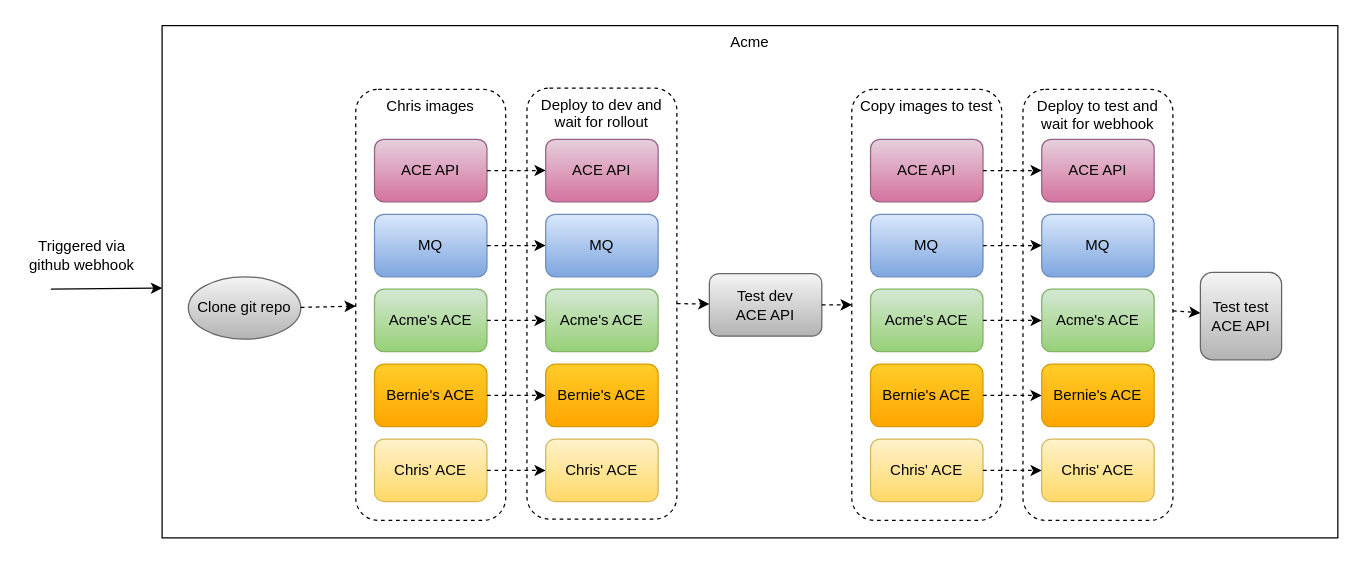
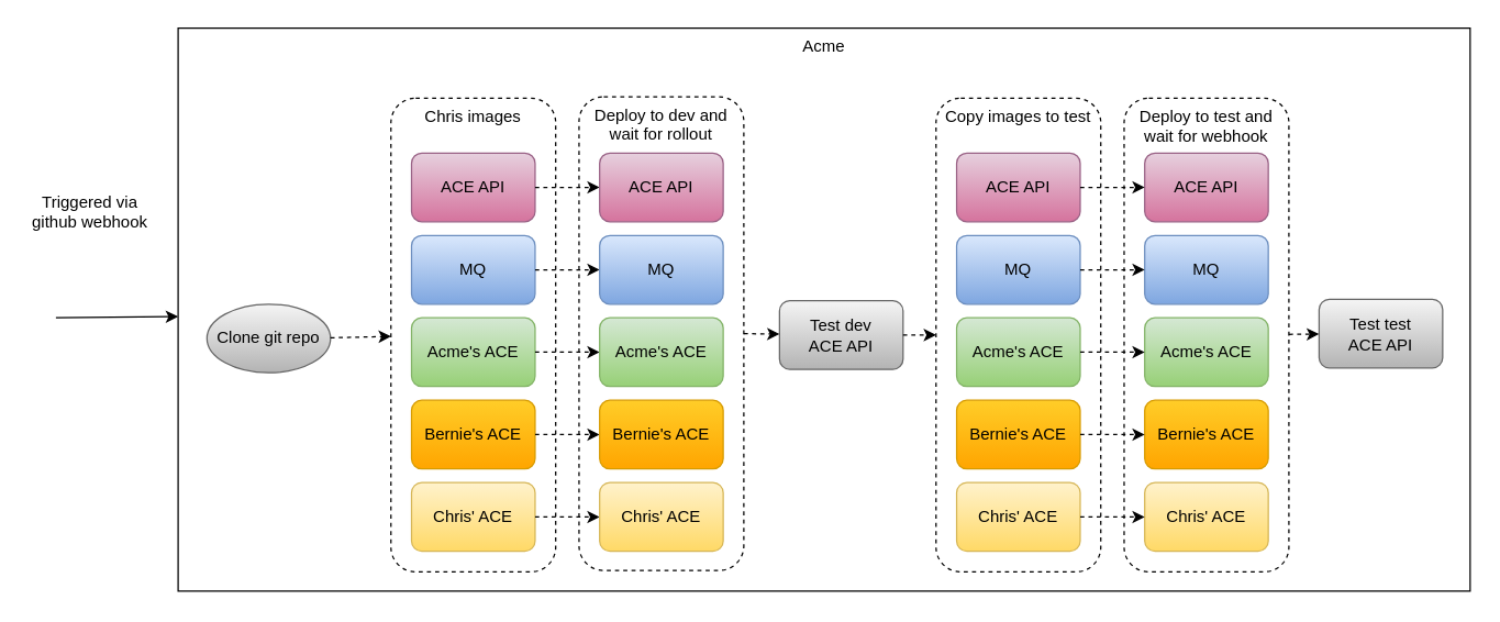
  <mxCell id="0" />
  <mxCell id="1" parent="0" />
  <mxCell id="2" value="Acme" style="rounded=0;whiteSpace=wrap;html=1;verticalAlign=top;" parent="1" vertex="1"><mxGeometry x="129" y="20" width="941" height="410" as="geometry" /></mxCell>
  <mxCell id="3" value="Deploy to dev and wait for rollout" style="rounded=1;whiteSpace=wrap;html=1;verticalAlign=top;dashed=1;" parent="1" vertex="1"><mxGeometry x="421" y="70" width="120" height="345" as="geometry" /></mxCell>
  <mxCell id="4" value="" style="endArrow=classic;html=1;" parent="1" target="2" edge="1"><mxGeometry width="50" height="50" relative="1" as="geometry"><mxPoint x="40" y="231" as="sourcePoint" /><mxPoint x="210" y="-94" as="targetPoint" /></mxGeometry></mxCell>
- <mxCell id="5" value="Triggered via github webhook" style="text;html=1;strokeColor=none;fillColor=none;align=center;verticalAlign=middle;whiteSpace=wrap;rounded=0;" parent="1" vertex="1"><mxGeometry y="193.5" width="90" height="20" as="geometry" x="20" /></mxCell>
+ <mxCell id="5" value="Triggered via github webhook" style="text;html=1;strokeColor=none;fillColor=none;align=center;verticalAlign=middle;whiteSpace=wrap;rounded=0;" parent="1" vertex="1"><mxGeometry x="20" y="143.5" width="90" height="20" as="geometry" /></mxCell>
  <mxCell id="6" value="Chris images" style="rounded=1;whiteSpace=wrap;html=1;horizontal=1;verticalAlign=top;dashed=1;" parent="1" vertex="1"><mxGeometry x="284" y="71" width="120" height="345" as="geometry" /></mxCell>
  <mxCell id="7" value="ACE API" style="rounded=1;whiteSpace=wrap;html=1;fillColor=#e6d0de;strokeColor=#996185;gradientColor=#d5739d;" parent="1" vertex="1"><mxGeometry x="299" y="111" width="90" height="50" as="geometry" /></mxCell>
  <mxCell id="8" value="MQ" style="rounded=1;whiteSpace=wrap;html=1;fillColor=#dae8fc;strokeColor=#6c8ebf;gradientColor=#7ea6e0;" parent="1" vertex="1"><mxGeometry x="299" y="171" width="90" height="50" as="geometry" /></mxCell>
  <mxCell id="9" value="Acme's ACE" style="rounded=1;whiteSpace=wrap;html=1;fillColor=#d5e8d4;strokeColor=#82b366;gradientColor=#97d077;" parent="1" vertex="1"><mxGeometry x="299" y="231" width="90" height="50" as="geometry" /></mxCell>
  <mxCell id="10" value="Bernie's ACE" style="rounded=1;whiteSpace=wrap;html=1;fillColor=#ffcd28;strokeColor=#d79b00;gradientColor=#ffa500;" parent="1" vertex="1"><mxGeometry x="299" y="291" width="90" height="50" as="geometry" /></mxCell>
  <mxCell id="11" value="Chris' ACE" style="rounded=1;whiteSpace=wrap;html=1;fillColor=#fff2cc;strokeColor=#d6b656;gradientColor=#ffd966;" parent="1" vertex="1"><mxGeometry x="299" y="351" width="90" height="50" as="geometry" /></mxCell>
  <mxCell id="12" style="edgeStyle=orthogonalEdgeStyle;rounded=0;orthogonalLoop=1;jettySize=auto;html=1;exitX=0.5;exitY=1;exitDx=0;exitDy=0;" parent="1" edge="1"><mxGeometry relative="1" as="geometry"><mxPoint x="542.5" y="431" as="sourcePoint" /><mxPoint x="542.5" y="431" as="targetPoint" /></mxGeometry></mxCell>
  <mxCell id="13" value="" style="endArrow=classic;html=1;dashed=1;" parent="1" source="8" target="42" edge="1"><mxGeometry width="50" height="50" relative="1" as="geometry"><mxPoint x="440" y="251" as="sourcePoint" /><mxPoint x="490" y="201" as="targetPoint" /></mxGeometry></mxCell>
  <mxCell id="14" value="" style="endArrow=classic;html=1;dashed=1;" parent="1" source="9" target="43" edge="1"><mxGeometry width="50" height="50" relative="1" as="geometry"><mxPoint x="450" y="261" as="sourcePoint" /><mxPoint x="500" y="211" as="targetPoint" /></mxGeometry></mxCell>
  <mxCell id="15" value="" style="endArrow=classic;html=1;dashed=1;" parent="1" source="10" target="44" edge="1"><mxGeometry width="50" height="50" relative="1" as="geometry"><mxPoint x="460" y="271" as="sourcePoint" /><mxPoint x="510" y="221" as="targetPoint" /></mxGeometry></mxCell>
  <mxCell id="16" value="" style="endArrow=classic;html=1;dashed=1;" parent="1" source="11" target="45" edge="1"><mxGeometry width="50" height="50" relative="1" as="geometry"><mxPoint x="470" y="281" as="sourcePoint" /><mxPoint x="520" y="231" as="targetPoint" /></mxGeometry></mxCell>
  <mxCell id="17" value="" style="endArrow=classic;html=1;dashed=1;" parent="1" source="7" target="41" edge="1"><mxGeometry width="50" height="50" relative="1" as="geometry"><mxPoint x="480" y="291" as="sourcePoint" /><mxPoint x="530" y="241" as="targetPoint" /></mxGeometry></mxCell>
  <mxCell id="18" value="Test dev&lt;br&gt;ACE API" style="rounded=1;whiteSpace=wrap;html=1;fillColor=#f5f5f5;strokeColor=#666666;gradientColor=#b3b3b3;" parent="1" vertex="1"><mxGeometry x="567" y="218.5" width="90" height="50" as="geometry" /></mxCell>
  <mxCell id="19" value="" style="group;dashed=1;strokeColor=none;" parent="1" vertex="1" connectable="0"><mxGeometry x="818" y="71" width="120" height="345" as="geometry" /></mxCell>
  <mxCell id="20" value="Deploy to test and wait for webhook" style="rounded=1;whiteSpace=wrap;html=1;verticalAlign=top;dashed=1;" parent="19" vertex="1"><mxGeometry width="120" height="345" as="geometry" /></mxCell>
  <mxCell id="21" value="ACE API" style="rounded=1;whiteSpace=wrap;html=1;fillColor=#e6d0de;strokeColor=#996185;gradientColor=#d5739d;" parent="19" vertex="1"><mxGeometry x="15" y="40" width="90" height="50" as="geometry" /></mxCell>
  <mxCell id="22" value="MQ" style="rounded=1;whiteSpace=wrap;html=1;fillColor=#dae8fc;strokeColor=#6c8ebf;gradientColor=#7ea6e0;" parent="19" vertex="1"><mxGeometry x="15" y="100" width="90" height="50" as="geometry" /></mxCell>
  <mxCell id="23" value="Acme's ACE" style="rounded=1;whiteSpace=wrap;html=1;fillColor=#d5e8d4;strokeColor=#82b366;gradientColor=#97d077;" parent="19" vertex="1"><mxGeometry x="15" y="160" width="90" height="50" as="geometry" /></mxCell>
  <mxCell id="24" value="Bernie's ACE" style="rounded=1;whiteSpace=wrap;html=1;fillColor=#ffcd28;strokeColor=#d79b00;gradientColor=#ffa500;" parent="19" vertex="1"><mxGeometry x="15" y="220" width="90" height="50" as="geometry" /></mxCell>
  <mxCell id="25" value="Chris' ACE" style="rounded=1;whiteSpace=wrap;html=1;fillColor=#fff2cc;strokeColor=#d6b656;gradientColor=#ffd966;" parent="19" vertex="1"><mxGeometry x="15" y="280" width="90" height="50" as="geometry" /></mxCell>
  <mxCell id="26" value="Copy images to test" style="rounded=1;whiteSpace=wrap;html=1;horizontal=1;verticalAlign=top;dashed=1;" parent="1" vertex="1"><mxGeometry x="681" y="71" width="120" height="345" as="geometry" /></mxCell>
  <mxCell id="27" value="ACE API" style="rounded=1;whiteSpace=wrap;html=1;fillColor=#e6d0de;strokeColor=#996185;gradientColor=#d5739d;" parent="1" vertex="1"><mxGeometry x="696" y="111" width="90" height="50" as="geometry" /></mxCell>
  <mxCell id="28" value="MQ" style="rounded=1;whiteSpace=wrap;html=1;fillColor=#dae8fc;strokeColor=#6c8ebf;gradientColor=#7ea6e0;" parent="1" vertex="1"><mxGeometry x="696" y="171" width="90" height="50" as="geometry" /></mxCell>
  <mxCell id="29" value="Acme's ACE" style="rounded=1;whiteSpace=wrap;html=1;fillColor=#d5e8d4;strokeColor=#82b366;gradientColor=#97d077;" parent="1" vertex="1"><mxGeometry x="696" y="231" width="90" height="50" as="geometry" /></mxCell>
  <mxCell id="30" value="Bernie's ACE" style="rounded=1;whiteSpace=wrap;html=1;fillColor=#ffcd28;strokeColor=#d79b00;gradientColor=#ffa500;" parent="1" vertex="1"><mxGeometry x="696" y="291" width="90" height="50" as="geometry" /></mxCell>
  <mxCell id="31" value="Chris' ACE" style="rounded=1;whiteSpace=wrap;html=1;fillColor=#fff2cc;strokeColor=#d6b656;gradientColor=#ffd966;" parent="1" vertex="1"><mxGeometry x="696" y="351" width="90" height="50" as="geometry" /></mxCell>
  <mxCell id="32" value="" style="endArrow=classic;html=1;dashed=1;" parent="1" source="28" target="22" edge="1"><mxGeometry width="50" height="50" relative="1" as="geometry"><mxPoint x="837" y="251" as="sourcePoint" /><mxPoint x="887" y="201" as="targetPoint" /></mxGeometry></mxCell>
  <mxCell id="33" value="" style="endArrow=classic;html=1;dashed=1;" parent="1" source="29" target="23" edge="1"><mxGeometry width="50" height="50" relative="1" as="geometry"><mxPoint x="847" y="261" as="sourcePoint" /><mxPoint x="897" y="211" as="targetPoint" /></mxGeometry></mxCell>
  <mxCell id="34" value="" style="endArrow=classic;html=1;dashed=1;" parent="1" source="30" target="24" edge="1"><mxGeometry width="50" height="50" relative="1" as="geometry"><mxPoint x="857" y="271" as="sourcePoint" /><mxPoint x="907" y="221" as="targetPoint" /></mxGeometry></mxCell>
  <mxCell id="35" value="" style="endArrow=classic;html=1;dashed=1;" parent="1" source="31" target="25" edge="1"><mxGeometry width="50" height="50" relative="1" as="geometry"><mxPoint x="867" y="281" as="sourcePoint" /><mxPoint x="917" y="231" as="targetPoint" /></mxGeometry></mxCell>
  <mxCell id="36" value="" style="endArrow=classic;html=1;dashed=1;" parent="1" source="27" target="21" edge="1"><mxGeometry width="50" height="50" relative="1" as="geometry"><mxPoint x="877" y="291" as="sourcePoint" /><mxPoint x="927" y="241" as="targetPoint" /></mxGeometry></mxCell>
  <mxCell id="37" value="" style="endArrow=classic;html=1;dashed=1;exitX=1;exitY=0.5;exitDx=0;exitDy=0;" parent="1" source="3" target="18" edge="1"><mxGeometry width="50" height="50" relative="1" as="geometry"><mxPoint x="677" y="243.5" as="sourcePoint" /><mxPoint x="496" y="196" as="targetPoint" /></mxGeometry></mxCell>
  <mxCell id="38" value="" style="endArrow=classic;html=1;dashed=1;" parent="1" source="18" target="26" edge="1"><mxGeometry width="50" height="50" relative="1" as="geometry"><mxPoint x="617" y="238" as="sourcePoint" /><mxPoint x="379" y="206" as="targetPoint" /></mxGeometry></mxCell>
  <mxCell id="39" value="Clone git repo" style="ellipse;whiteSpace=wrap;html=1;fillColor=#f5f5f5;strokeColor=#666666;gradientColor=#b3b3b3;" parent="1" vertex="1"><mxGeometry x="150" y="221" width="90" height="50" as="geometry" /></mxCell>
  <mxCell id="40" value="" style="endArrow=classic;html=1;dashed=1;" parent="1" source="39" target="6" edge="1"><mxGeometry width="50" height="50" relative="1" as="geometry"><mxPoint x="399" y="206" as="sourcePoint" /><mxPoint x="290" y="220" as="targetPoint" /></mxGeometry></mxCell>
  <mxCell id="41" value="ACE API" style="rounded=1;whiteSpace=wrap;html=1;fillColor=#e6d0de;strokeColor=#996185;gradientColor=#d5739d;" parent="1" vertex="1"><mxGeometry x="436" y="111" width="90" height="50" as="geometry" /></mxCell>
  <mxCell id="42" value="MQ" style="rounded=1;whiteSpace=wrap;html=1;fillColor=#dae8fc;strokeColor=#6c8ebf;gradientColor=#7ea6e0;" parent="1" vertex="1"><mxGeometry x="436" y="171" width="90" height="50" as="geometry" /></mxCell>
  <mxCell id="43" value="Acme's ACE" style="rounded=1;whiteSpace=wrap;html=1;fillColor=#d5e8d4;strokeColor=#82b366;gradientColor=#97d077;" parent="1" vertex="1"><mxGeometry x="436" y="231" width="90" height="50" as="geometry" /></mxCell>
  <mxCell id="44" value="Bernie's ACE" style="rounded=1;whiteSpace=wrap;html=1;fillColor=#ffcd28;strokeColor=#d79b00;gradientColor=#ffa500;" parent="1" vertex="1"><mxGeometry x="436" y="291" width="90" height="50" as="geometry" /></mxCell>
  <mxCell id="45" value="Chris' ACE" style="rounded=1;whiteSpace=wrap;html=1;fillColor=#fff2cc;strokeColor=#d6b656;gradientColor=#ffd966;" parent="1" vertex="1"><mxGeometry x="436" y="351" width="90" height="50" as="geometry" /></mxCell>
- <mxCell id="46" value="Test test&lt;br&gt;ACE API" style="rounded=1;whiteSpace=wrap;html=1;fillColor=#f5f5f5;strokeColor=#666666;gradientColor=#b3b3b3;" vertex="1" parent="1"><mxGeometry x="960" y="217.5" width="65" height="70" as="geometry" /></mxCell>
+ <mxCell id="46" value="Test test&lt;br&gt;ACE API" style="rounded=1;whiteSpace=wrap;html=1;fillColor=#f5f5f5;strokeColor=#666666;gradientColor=#b3b3b3;" vertex="1" parent="1"><mxGeometry x="960" y="217.5" width="90" height="50" as="geometry" /></mxCell>
  <mxCell id="47" value="" style="endArrow=classic;html=1;dashed=1;" edge="1" parent="1" source="20" target="46"><mxGeometry width="50" height="50" relative="1" as="geometry"><mxPoint x="667" y="253.5" as="sourcePoint" /><mxPoint x="691" y="253.5" as="targetPoint" /></mxGeometry></mxCell>
